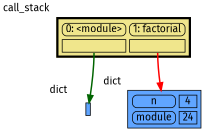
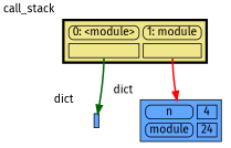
  digraph {
    fontname="Fira Sans"
    node [fontname="Fira Sans" shape=plaintext xlabel=dict]
    edge [fontname="Fira Sans" headport=table style=bold]
    n1 [label=< <TABLE BORDER="1" CELLBORDER="1" CELLSPACING="0" CELLPADDING="0" BGCOLOR="#60a5ff" PORT="table">     <TR><TD BORDER="0"> </TD></TR> </TABLE> >]
    n2 [label=< <TABLE BORDER="1" CELLBORDER="1" CELLSPACING="5" CELLPADDING="0" BGCOLOR="#60a5ff" PORT="table">     <TR><TD BORDER="1" STYLE="ROUNDED"> n </TD><TD BORDER="1"> 4 </TD></TR>     <TR><TD BORDER="1" STYLE="ROUNDED"> module </TD><TD BORDER="1"> 24 </TD></TR> </TABLE> >]
-   n3 [label=< <TABLE BORDER="3" CELLBORDER="1" CELLSPACING="5" CELLPADDING="0" BGCOLOR="khaki" PORT="table">     <TR><TD BORDER="1" STYLE="ROUNDED"> 0: &lt;module&gt; </TD><TD BORDER="1" STYLE="ROUNDED"> 1: factorial </TD></TR>     <TR><TD BORDER="1" PORT="ref0"> </TD><TD BORDER="1" PORT="ref1"> </TD></TR> </TABLE> > xlabel=call_stack]
+   n3 [label=< <TABLE BORDER="3" CELLBORDER="1" CELLSPACING="5" CELLPADDING="0" BGCOLOR="khaki" PORT="table">     <TR><TD BORDER="1" STYLE="ROUNDED"> 0: &lt;module&gt; </TD><TD BORDER="1" STYLE="ROUNDED"> 1: module </TD></TR>     <TR><TD BORDER="1" PORT="ref0"> </TD><TD BORDER="1" PORT="ref1"> </TD></TR> </TABLE> > xlabel=call_stack]
    subgraph sub_1 {
      rank=same
      n1
      n2
    }
    n1 -> n2 [style=invis weight=10]
    n3 -> n1 [color=darkgreen tailport=ref0]
    n3 -> n2 [color=red tailport=ref1]
  }
